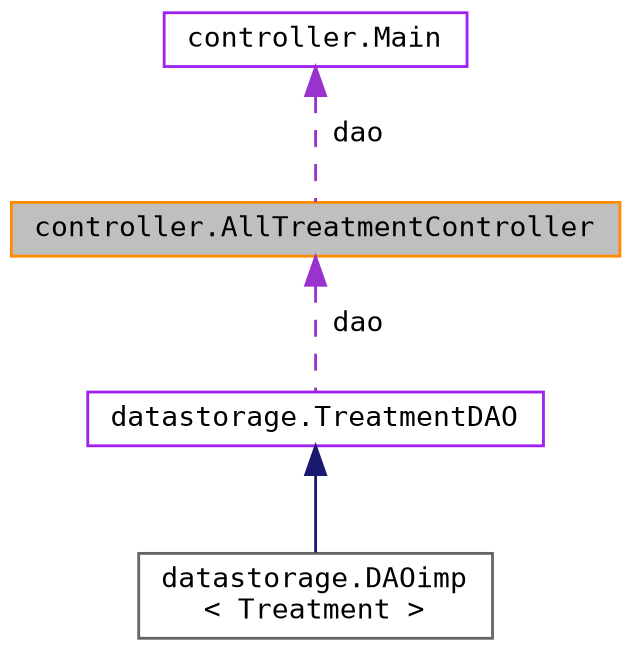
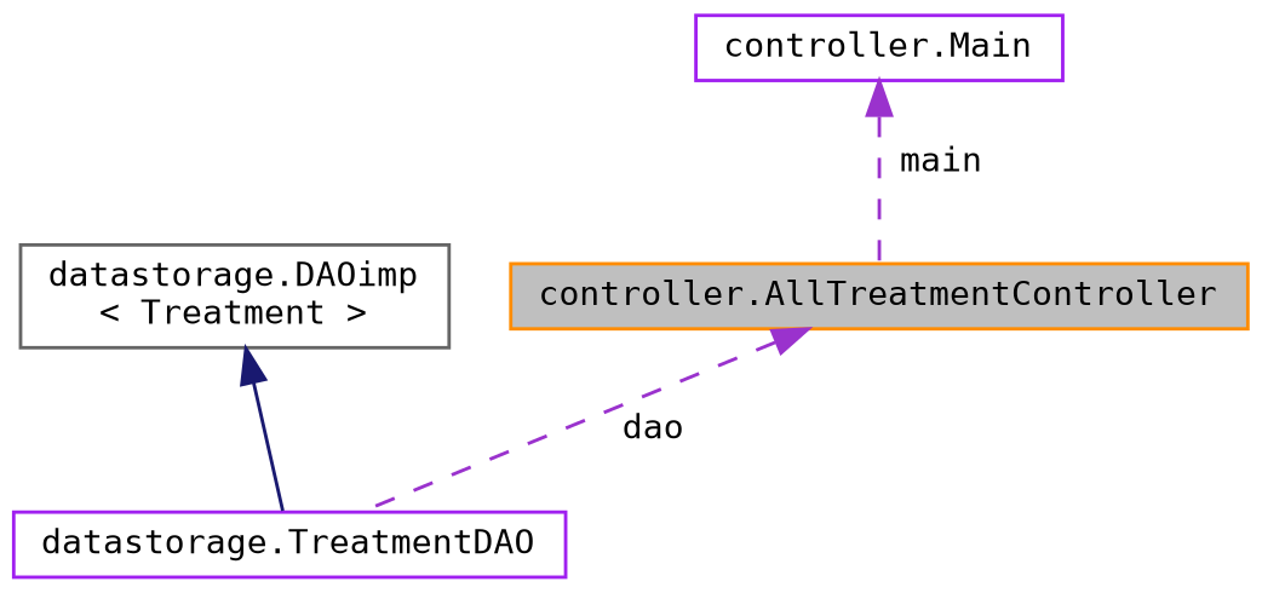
  digraph {
    fontname="DejaVu Sans Mono"
    node [color=purple fillcolor=white fontname="DejaVu Sans Mono" fontsize=10 shape=record style=filled]
    edge [color=darkorchid3 dir=back fontname="DejaVu Sans Mono" fontsize=10 labelfontname=Helvetica labelfontsize=10 style=dashed]
    n1 [color=darkorange fillcolor=grey75 fontcolor=black height=0.2 label="controller.AllTreatmentController" width=0.4]
    n2 [height=0.2 label="datastorage.TreatmentDAO" width=0.4]
    n3 [color=gray40 height=0.2 label="datastorage.DAOimp\l\< Treatment \>" width=0.4]
    n4 [height=0.2 label="controller.Main" width=0.4]
    n1 -> n2 [label=" dao"]
-   n2 -> n3 [color=midnightblue style=solid]
-   n4 -> n1 [label=" dao"]
+   n3 -> n2 [color=midnightblue style=solid]
+   n4 -> n1 [label=" main"]
  }
